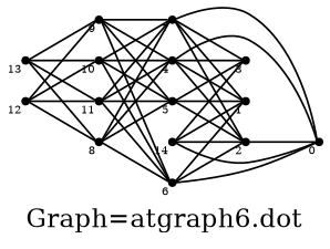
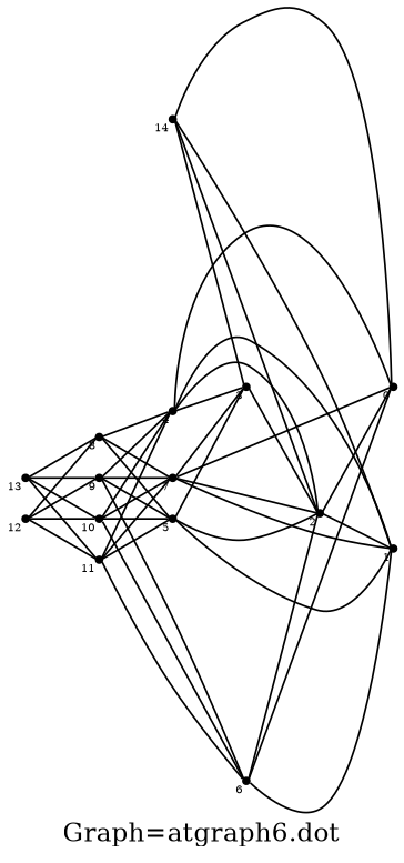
  graph {
    label="Graph=atgraph6.dot"
    labelloc=bottom
    rankdir=LR
    node [fontsize=6 shape=point]
    0 [xlabel=0]
    1 [xlabel=1]
    2 [xlabel=2]
    3 [xlabel=3]
    4 [xlabel=4]
    5 [xlabel=5]
    6 [xlabel=6]
    7 [xlabel=7]
    8 [xlabel=8]
    9 [xlabel=9]
    10 [xlabel=10]
    11 [xlabel=11]
    12 [xlabel=12]
    13 [xlabel=13]
    14 [xlabel=14]
    2 -- 0
+   2 -- 1
+   3 -- 2
    4 -- 0
    4 -- 1
    4 -- 2
    4 -- 3
    5 -- 1
    5 -- 2
    5 -- 3
    6 -- 0
    6 -- 1
    6 -- 2
    7 -- 0
    7 -- 1
    7 -- 2
    7 -- 3
    8 -- 4
    8 -- 5
-   8 -- 6
    8 -- 7
    9 -- 4
    9 -- 5
    9 -- 6
    9 -- 7
    10 -- 4
    10 -- 5
    10 -- 6
    10 -- 7
    11 -- 4
    11 -- 5
    11 -- 6
    11 -- 7
    12 -- 8
    12 -- 9
    12 -- 10
    12 -- 11
    13 -- 8
    13 -- 9
    13 -- 10
    13 -- 11
    14 -- 0
    14 -- 1
    14 -- 2
    14 -- 3
  }
